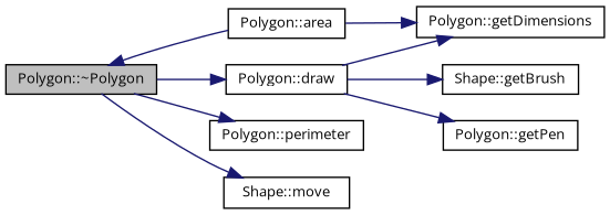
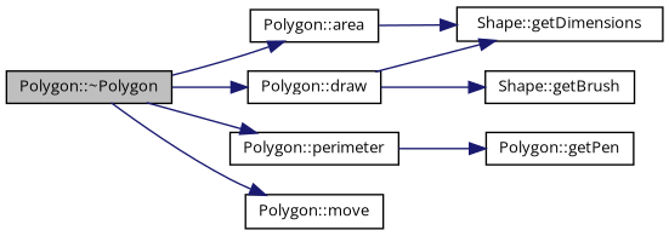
  digraph {
    fontname="Open Sans"
    rankdir=LR
    node [color=black fillcolor=white fontname="Open Sans" fontsize=10 shape=record style=filled]
    edge [color=midnightblue fontname="Open Sans" fontsize=10 labelfontname=Helvetica labelfontsize=10 style=solid]
    n1 [fillcolor=grey75 fontcolor=black height=0.2 label="Polygon::~Polygon" width=0.4]
    n2 [height=0.2 label="Polygon::draw" width=0.4]
-   n3 [height=0.2 label="Shape::move" width=0.4]
+   n3 [height=0.2 label="Polygon::move" width=0.4]
    n4 [height=0.2 label="Polygon::perimeter" width=0.4]
    n5 [height=0.2 label="Polygon::area" width=0.4]
-   n6 [height=0.2 label="Polygon::getDimensions" width=0.4]
+   n6 [height=0.2 label="Shape::getDimensions" width=0.4]
    n7 [height=0.2 label="Polygon::getPen" width=0.4]
    n8 [height=0.2 label="Shape::getBrush" width=0.4]
    n1 -> n2
    n1 -> n3
    n1 -> n4
-   n5 -> n1
+   n1 -> n5
    n2 -> n6
-   n2 -> n7
+   n4 -> n7
    n2 -> n8
    n5 -> n6
  }
